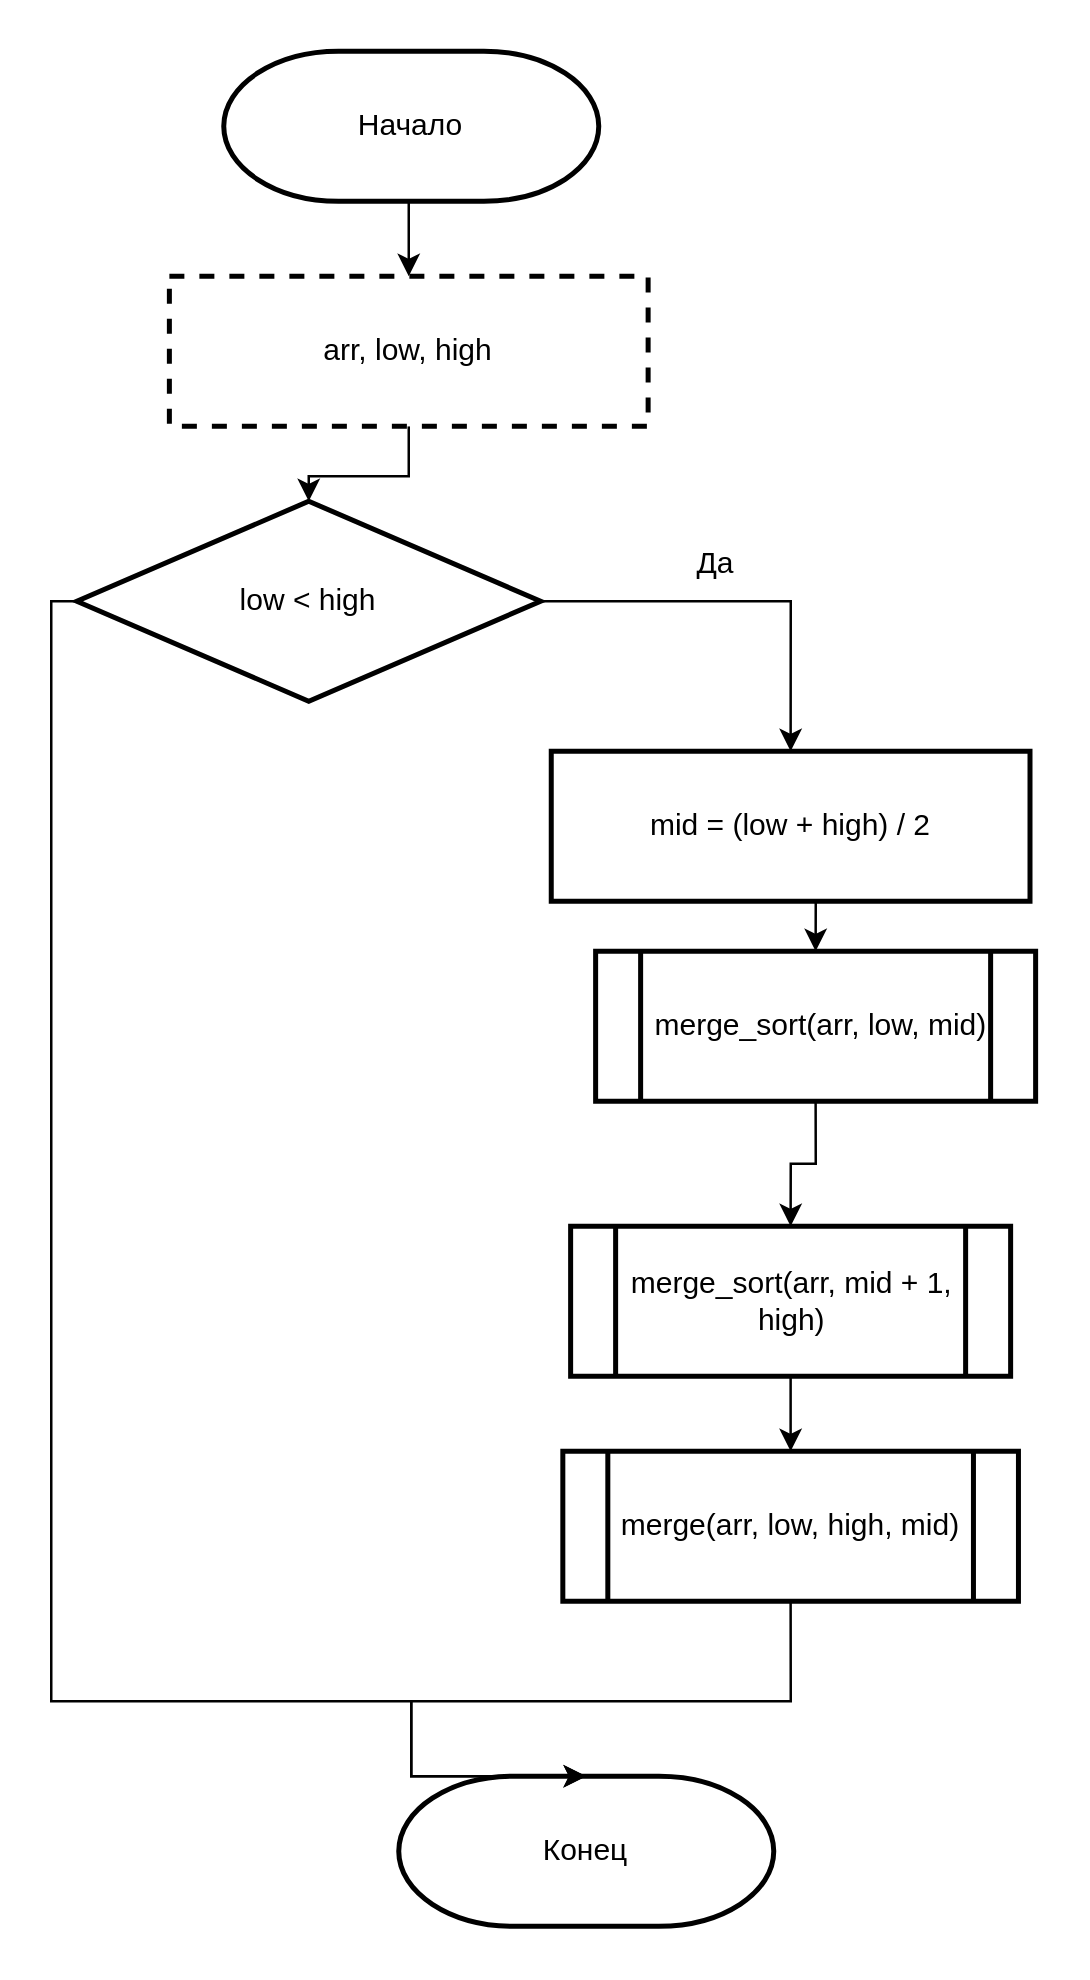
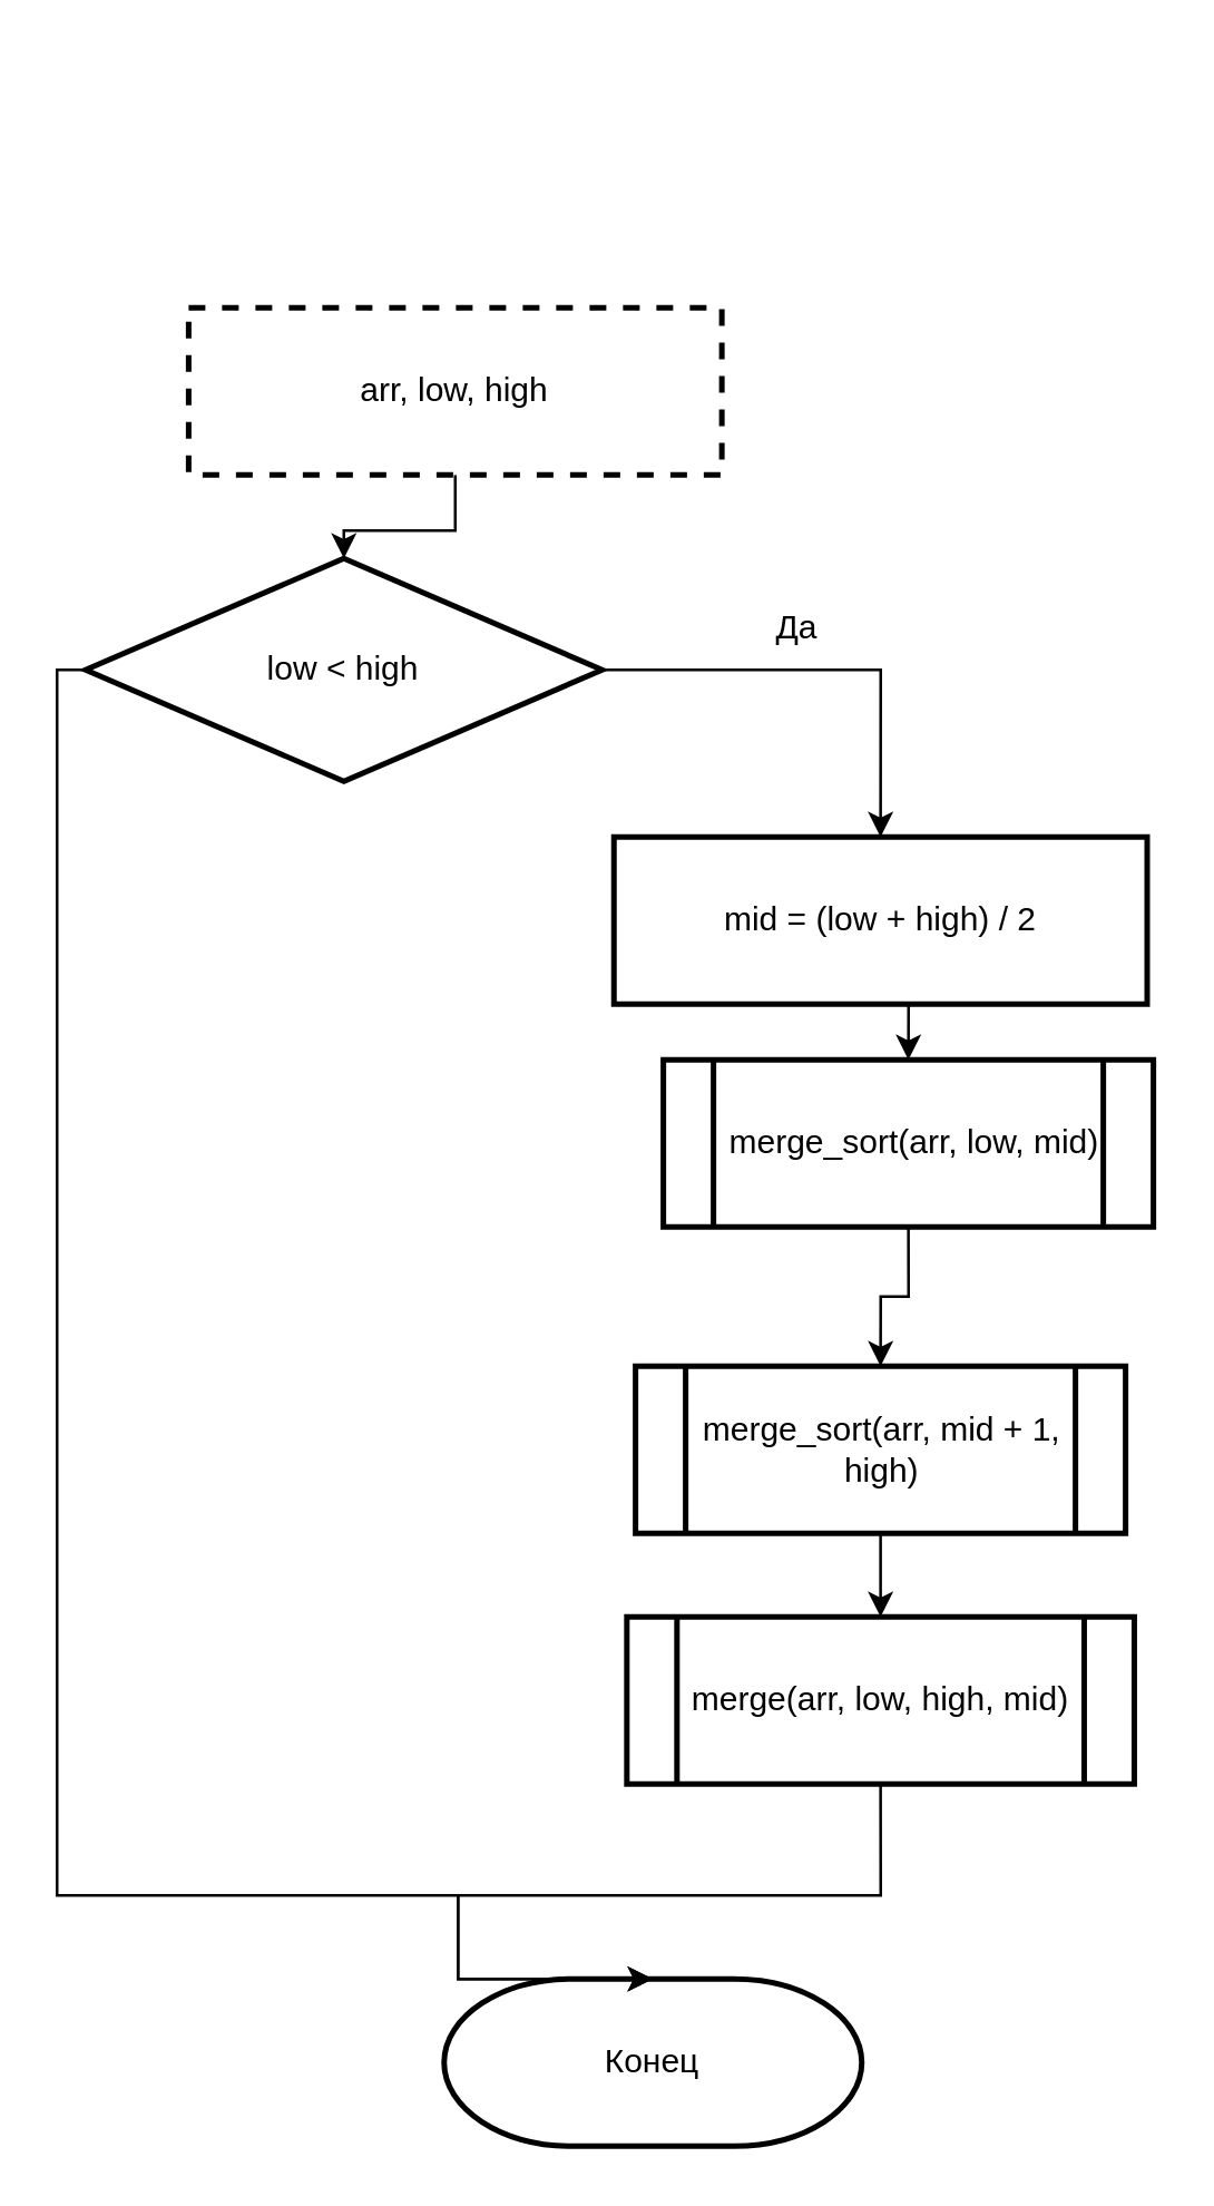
  <mxCell id="0" />
  <mxCell id="1" parent="0" />
- <mxCell id="2" style="edgeStyle=orthogonalEdgeStyle;rounded=0;orthogonalLoop=1;jettySize=auto;html=1;exitX=0.5;exitY=1;exitDx=0;exitDy=0;exitPerimeter=0;entryX=0.5;entryY=0;entryDx=0;entryDy=0;" parent="1" source="3" target="11" edge="1"><mxGeometry relative="1" as="geometry" /></mxCell>
- <mxCell id="3" value="Начало" style="strokeWidth=2;html=1;shape=mxgraph.flowchart.terminator;whiteSpace=wrap;" parent="1" vertex="1"><mxGeometry x="89" y="20" width="150" height="60" as="geometry" /></mxCell>
  <mxCell id="4" value="Конец" style="strokeWidth=2;html=1;shape=mxgraph.flowchart.terminator;whiteSpace=wrap;" parent="1" vertex="1"><mxGeometry x="159" y="710" width="150" height="60" as="geometry" /></mxCell>
  <mxCell id="5" style="edgeStyle=orthogonalEdgeStyle;rounded=0;orthogonalLoop=1;jettySize=auto;html=1;exitX=0.5;exitY=1;exitDx=0;exitDy=0;entryX=0.5;entryY=0;entryDx=0;entryDy=0;" parent="1" source="6" target="17" edge="1"><mxGeometry relative="1" as="geometry" /></mxCell>
  <mxCell id="6" value="&amp;nbsp;merge_sort(arr, low, mid)" style="shape=process;whiteSpace=wrap;html=1;backgroundOutline=1;strokeWidth=2;" parent="1" vertex="1"><mxGeometry x="237.75" y="380" width="176" height="60" as="geometry" /></mxCell>
  <mxCell id="7" style="edgeStyle=orthogonalEdgeStyle;rounded=0;orthogonalLoop=1;jettySize=auto;html=1;exitX=1;exitY=0.5;exitDx=0;exitDy=0;entryX=0.5;entryY=0;entryDx=0;entryDy=0;" parent="1" source="9" target="13" edge="1"><mxGeometry relative="1" as="geometry" /></mxCell>
  <mxCell id="8" style="edgeStyle=orthogonalEdgeStyle;rounded=0;orthogonalLoop=1;jettySize=auto;html=1;exitX=0;exitY=0.5;exitDx=0;exitDy=0;entryX=0.5;entryY=0;entryDx=0;entryDy=0;entryPerimeter=0;" parent="1" source="9" target="4" edge="1"><mxGeometry relative="1" as="geometry"><Array as="points"><mxPoint x="20" y="240" /><mxPoint x="20" y="680" /><mxPoint x="164" y="680" /></Array></mxGeometry></mxCell>
  <mxCell id="9" value="low &amp;lt; high" style="rhombus;whiteSpace=wrap;html=1;strokeWidth=2;" parent="1" vertex="1"><mxGeometry x="30.25" y="200" width="185.5" height="80" as="geometry" /></mxCell>
  <mxCell id="10" style="edgeStyle=orthogonalEdgeStyle;rounded=0;orthogonalLoop=1;jettySize=auto;html=1;exitX=0.5;exitY=1;exitDx=0;exitDy=0;entryX=0.5;entryY=0;entryDx=0;entryDy=0;" parent="1" source="11" target="9" edge="1"><mxGeometry relative="1" as="geometry" /></mxCell>
  <mxCell id="11" value="arr, low, high" style="rounded=0;whiteSpace=wrap;html=1;absoluteArcSize=1;arcSize=14;strokeWidth=2;dashed=1;" parent="1" vertex="1"><mxGeometry x="67.25" y="110" width="191.5" height="60" as="geometry" /></mxCell>
  <mxCell id="12" style="edgeStyle=orthogonalEdgeStyle;rounded=0;orthogonalLoop=1;jettySize=auto;html=1;exitX=0.5;exitY=1;exitDx=0;exitDy=0;entryX=0.5;entryY=0;entryDx=0;entryDy=0;" parent="1" source="13" target="6" edge="1"><mxGeometry relative="1" as="geometry" /></mxCell>
  <mxCell id="13" value="mid = (low + high) / 2" style="rounded=0;whiteSpace=wrap;html=1;absoluteArcSize=1;arcSize=14;strokeWidth=2;" parent="1" vertex="1"><mxGeometry x="220" y="300" width="191.5" height="60" as="geometry" /></mxCell>
  <mxCell id="14" style="edgeStyle=orthogonalEdgeStyle;rounded=0;orthogonalLoop=1;jettySize=auto;html=1;exitX=0.5;exitY=1;exitDx=0;exitDy=0;entryX=0.5;entryY=0;entryDx=0;entryDy=0;entryPerimeter=0;" parent="1" source="15" target="4" edge="1"><mxGeometry relative="1" as="geometry"><Array as="points"><mxPoint x="316" y="680" /><mxPoint x="164" y="680" /></Array></mxGeometry></mxCell>
  <mxCell id="15" value="merge(arr, low, high, mid)" style="shape=process;whiteSpace=wrap;html=1;backgroundOutline=1;strokeWidth=2;" parent="1" vertex="1"><mxGeometry x="224.63" y="580" width="182.25" height="60" as="geometry" /></mxCell>
  <mxCell id="16" style="edgeStyle=orthogonalEdgeStyle;rounded=0;orthogonalLoop=1;jettySize=auto;html=1;exitX=0.5;exitY=1;exitDx=0;exitDy=0;entryX=0.5;entryY=0;entryDx=0;entryDy=0;" parent="1" source="17" target="15" edge="1"><mxGeometry relative="1" as="geometry" /></mxCell>
  <mxCell id="17" value="merge_sort(arr, mid + 1, high)" style="shape=process;whiteSpace=wrap;html=1;backgroundOutline=1;strokeWidth=2;" parent="1" vertex="1"><mxGeometry x="227.75" y="490" width="176" height="60" as="geometry" /></mxCell>
  <mxCell id="18" value="Да" style="text;html=1;strokeColor=none;fillColor=none;align=center;verticalAlign=middle;whiteSpace=wrap;rounded=0;" vertex="1" parent="1"><mxGeometry x="255.75" y="210" width="60" height="30" as="geometry" /></mxCell>
